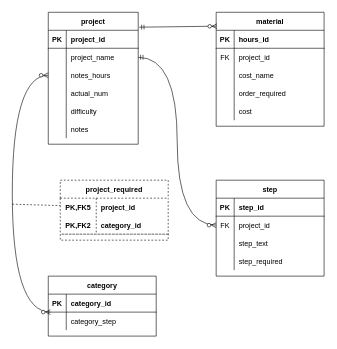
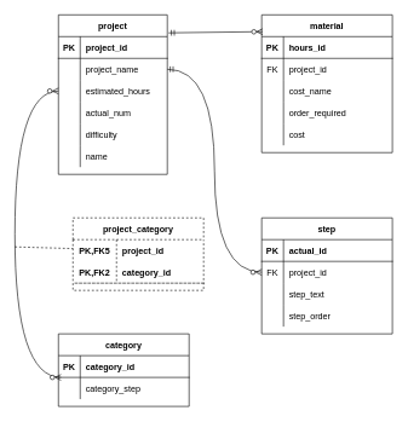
  <mxCell id="0" />
  <mxCell id="1" parent="0" />
  <mxCell id="2" value="project" style="shape=table;startSize=30;container=1;collapsible=1;childLayout=tableLayout;fixedRows=1;rowLines=0;fontStyle=1;align=center;resizeLast=1;" vertex="1" parent="1"><mxGeometry x="80" y="20" width="150" height="220" as="geometry" /></mxCell>
  <mxCell id="3" value="" style="shape=tableRow;horizontal=0;startSize=0;swimlaneHead=0;swimlaneBody=0;fillColor=none;collapsible=0;dropTarget=0;points=[[0,0.5],[1,0.5]];portConstraint=eastwest;top=0;left=0;right=0;bottom=1;" vertex="1" parent="2"><mxGeometry y="30" width="150" height="30" as="geometry" /></mxCell>
  <mxCell id="4" value="PK" style="shape=partialRectangle;connectable=0;fillColor=none;top=0;left=0;bottom=0;right=0;fontStyle=1;overflow=hidden;" vertex="1" parent="3"><mxGeometry width="30" height="30" as="geometry"><mxRectangle width="30" height="30" as="alternateBounds" /></mxGeometry></mxCell>
  <mxCell id="5" value="project_id" style="shape=partialRectangle;connectable=0;fillColor=none;top=0;left=0;bottom=0;right=0;align=left;spacingLeft=6;fontStyle=1;overflow=hidden;" vertex="1" parent="3"><mxGeometry x="30" width="120" height="30" as="geometry"><mxRectangle width="120" height="30" as="alternateBounds" /></mxGeometry></mxCell>
  <mxCell id="6" value="" style="shape=tableRow;horizontal=0;startSize=0;swimlaneHead=0;swimlaneBody=0;fillColor=none;collapsible=0;dropTarget=0;points=[[0,0.5],[1,0.5]];portConstraint=eastwest;top=0;left=0;right=0;bottom=0;" vertex="1" parent="2"><mxGeometry y="60" width="150" height="30" as="geometry" /></mxCell>
  <mxCell id="7" value="" style="shape=partialRectangle;connectable=0;fillColor=none;top=0;left=0;bottom=0;right=0;editable=1;overflow=hidden;" vertex="1" parent="6"><mxGeometry width="30" height="30" as="geometry"><mxRectangle width="30" height="30" as="alternateBounds" /></mxGeometry></mxCell>
  <mxCell id="8" value="project_name" style="shape=partialRectangle;connectable=0;fillColor=none;top=0;left=0;bottom=0;right=0;align=left;spacingLeft=6;overflow=hidden;" vertex="1" parent="6"><mxGeometry x="30" width="120" height="30" as="geometry"><mxRectangle width="120" height="30" as="alternateBounds" /></mxGeometry></mxCell>
  <mxCell id="9" value="" style="shape=tableRow;horizontal=0;startSize=0;swimlaneHead=0;swimlaneBody=0;fillColor=none;collapsible=0;dropTarget=0;points=[[0,0.5],[1,0.5]];portConstraint=eastwest;top=0;left=0;right=0;bottom=0;" vertex="1" parent="2"><mxGeometry y="90" width="150" height="30" as="geometry" /></mxCell>
  <mxCell id="10" value="" style="shape=partialRectangle;connectable=0;fillColor=none;top=0;left=0;bottom=0;right=0;editable=1;overflow=hidden;" vertex="1" parent="9"><mxGeometry width="30" height="30" as="geometry"><mxRectangle width="30" height="30" as="alternateBounds" /></mxGeometry></mxCell>
- <mxCell id="11" value="notes_hours" style="shape=partialRectangle;connectable=0;fillColor=none;top=0;left=0;bottom=0;right=0;align=left;spacingLeft=6;overflow=hidden;" vertex="1" parent="9"><mxGeometry x="30" width="120" height="30" as="geometry"><mxRectangle width="120" height="30" as="alternateBounds" /></mxGeometry></mxCell>
+ <mxCell id="11" value="estimated_hours" style="shape=partialRectangle;connectable=0;fillColor=none;top=0;left=0;bottom=0;right=0;align=left;spacingLeft=6;overflow=hidden;" vertex="1" parent="9"><mxGeometry x="30" width="120" height="30" as="geometry"><mxRectangle width="120" height="30" as="alternateBounds" /></mxGeometry></mxCell>
  <mxCell id="12" value="" style="shape=tableRow;horizontal=0;startSize=0;swimlaneHead=0;swimlaneBody=0;fillColor=none;collapsible=0;dropTarget=0;points=[[0,0.5],[1,0.5]];portConstraint=eastwest;top=0;left=0;right=0;bottom=0;" vertex="1" parent="2"><mxGeometry y="120" width="150" height="30" as="geometry" /></mxCell>
  <mxCell id="13" value="" style="shape=partialRectangle;connectable=0;fillColor=none;top=0;left=0;bottom=0;right=0;editable=1;overflow=hidden;" vertex="1" parent="12"><mxGeometry width="30" height="30" as="geometry"><mxRectangle width="30" height="30" as="alternateBounds" /></mxGeometry></mxCell>
  <mxCell id="14" value="actual_num" style="shape=partialRectangle;connectable=0;fillColor=none;top=0;left=0;bottom=0;right=0;align=left;spacingLeft=6;overflow=hidden;" vertex="1" parent="12"><mxGeometry x="30" width="120" height="30" as="geometry"><mxRectangle width="120" height="30" as="alternateBounds" /></mxGeometry></mxCell>
  <mxCell id="15" style="shape=tableRow;horizontal=0;startSize=0;swimlaneHead=0;swimlaneBody=0;fillColor=none;collapsible=0;dropTarget=0;points=[[0,0.5],[1,0.5]];portConstraint=eastwest;top=0;left=0;right=0;bottom=0;" vertex="1" parent="2"><mxGeometry y="150" width="150" height="30" as="geometry" /></mxCell>
  <mxCell id="16" style="shape=partialRectangle;connectable=0;fillColor=none;top=0;left=0;bottom=0;right=0;editable=1;overflow=hidden;" vertex="1" parent="15"><mxGeometry width="30" height="30" as="geometry"><mxRectangle width="30" height="30" as="alternateBounds" /></mxGeometry></mxCell>
  <mxCell id="17" value="difficulty" style="shape=partialRectangle;connectable=0;fillColor=none;top=0;left=0;bottom=0;right=0;align=left;spacingLeft=6;overflow=hidden;" vertex="1" parent="15"><mxGeometry x="30" width="120" height="30" as="geometry"><mxRectangle width="120" height="30" as="alternateBounds" /></mxGeometry></mxCell>
  <mxCell id="18" style="shape=tableRow;horizontal=0;startSize=0;swimlaneHead=0;swimlaneBody=0;fillColor=none;collapsible=0;dropTarget=0;points=[[0,0.5],[1,0.5]];portConstraint=eastwest;top=0;left=0;right=0;bottom=0;" vertex="1" parent="2"><mxGeometry y="180" width="150" height="30" as="geometry" /></mxCell>
  <mxCell id="19" style="shape=partialRectangle;connectable=0;fillColor=none;top=0;left=0;bottom=0;right=0;editable=1;overflow=hidden;" vertex="1" parent="18"><mxGeometry width="30" height="30" as="geometry"><mxRectangle width="30" height="30" as="alternateBounds" /></mxGeometry></mxCell>
- <mxCell id="20" value="notes" style="shape=partialRectangle;connectable=0;fillColor=none;top=0;left=0;bottom=0;right=0;align=left;spacingLeft=6;overflow=hidden;" vertex="1" parent="18"><mxGeometry x="30" width="120" height="30" as="geometry"><mxRectangle width="120" height="30" as="alternateBounds" /></mxGeometry></mxCell>
+ <mxCell id="20" value="name" style="shape=partialRectangle;connectable=0;fillColor=none;top=0;left=0;bottom=0;right=0;align=left;spacingLeft=6;overflow=hidden;" vertex="1" parent="18"><mxGeometry x="30" width="120" height="30" as="geometry"><mxRectangle width="120" height="30" as="alternateBounds" /></mxGeometry></mxCell>
  <mxCell id="21" value="material" style="shape=table;startSize=30;container=1;collapsible=1;childLayout=tableLayout;fixedRows=1;rowLines=0;fontStyle=1;align=center;resizeLast=1;" vertex="1" parent="1"><mxGeometry x="360" y="20" width="180" height="190" as="geometry" /></mxCell>
  <mxCell id="22" value="" style="shape=tableRow;horizontal=0;startSize=0;swimlaneHead=0;swimlaneBody=0;fillColor=none;collapsible=0;dropTarget=0;points=[[0,0.5],[1,0.5]];portConstraint=eastwest;top=0;left=0;right=0;bottom=1;" vertex="1" parent="21"><mxGeometry y="30" width="180" height="30" as="geometry" /></mxCell>
  <mxCell id="23" value="PK" style="shape=partialRectangle;connectable=0;fillColor=none;top=0;left=0;bottom=0;right=0;fontStyle=1;overflow=hidden;" vertex="1" parent="22"><mxGeometry width="30" height="30" as="geometry"><mxRectangle width="30" height="30" as="alternateBounds" /></mxGeometry></mxCell>
  <mxCell id="24" value="hours_id" style="shape=partialRectangle;connectable=0;fillColor=none;top=0;left=0;bottom=0;right=0;align=left;spacingLeft=6;fontStyle=1;overflow=hidden;" vertex="1" parent="22"><mxGeometry x="30" width="150" height="30" as="geometry"><mxRectangle width="150" height="30" as="alternateBounds" /></mxGeometry></mxCell>
  <mxCell id="25" value="" style="shape=tableRow;horizontal=0;startSize=0;swimlaneHead=0;swimlaneBody=0;fillColor=none;collapsible=0;dropTarget=0;points=[[0,0.5],[1,0.5]];portConstraint=eastwest;top=0;left=0;right=0;bottom=0;" vertex="1" parent="21"><mxGeometry y="60" width="180" height="30" as="geometry" /></mxCell>
  <mxCell id="26" value="FK" style="shape=partialRectangle;connectable=0;fillColor=none;top=0;left=0;bottom=0;right=0;editable=1;overflow=hidden;" vertex="1" parent="25"><mxGeometry width="30" height="30" as="geometry"><mxRectangle width="30" height="30" as="alternateBounds" /></mxGeometry></mxCell>
  <mxCell id="27" value="project_id" style="shape=partialRectangle;connectable=0;fillColor=none;top=0;left=0;bottom=0;right=0;align=left;spacingLeft=6;overflow=hidden;" vertex="1" parent="25"><mxGeometry x="30" width="150" height="30" as="geometry"><mxRectangle width="150" height="30" as="alternateBounds" /></mxGeometry></mxCell>
  <mxCell id="28" value="" style="shape=tableRow;horizontal=0;startSize=0;swimlaneHead=0;swimlaneBody=0;fillColor=none;collapsible=0;dropTarget=0;points=[[0,0.5],[1,0.5]];portConstraint=eastwest;top=0;left=0;right=0;bottom=0;" vertex="1" parent="21"><mxGeometry y="90" width="180" height="30" as="geometry" /></mxCell>
  <mxCell id="29" value="" style="shape=partialRectangle;connectable=0;fillColor=none;top=0;left=0;bottom=0;right=0;editable=1;overflow=hidden;" vertex="1" parent="28"><mxGeometry width="30" height="30" as="geometry"><mxRectangle width="30" height="30" as="alternateBounds" /></mxGeometry></mxCell>
  <mxCell id="30" value="cost_name" style="shape=partialRectangle;connectable=0;fillColor=none;top=0;left=0;bottom=0;right=0;align=left;spacingLeft=6;overflow=hidden;" vertex="1" parent="28"><mxGeometry x="30" width="150" height="30" as="geometry"><mxRectangle width="150" height="30" as="alternateBounds" /></mxGeometry></mxCell>
  <mxCell id="31" value="" style="shape=tableRow;horizontal=0;startSize=0;swimlaneHead=0;swimlaneBody=0;fillColor=none;collapsible=0;dropTarget=0;points=[[0,0.5],[1,0.5]];portConstraint=eastwest;top=0;left=0;right=0;bottom=0;" vertex="1" parent="21"><mxGeometry y="120" width="180" height="30" as="geometry" /></mxCell>
  <mxCell id="32" value="" style="shape=partialRectangle;connectable=0;fillColor=none;top=0;left=0;bottom=0;right=0;editable=1;overflow=hidden;" vertex="1" parent="31"><mxGeometry width="30" height="30" as="geometry"><mxRectangle width="30" height="30" as="alternateBounds" /></mxGeometry></mxCell>
  <mxCell id="33" value="order_required" style="shape=partialRectangle;connectable=0;fillColor=none;top=0;left=0;bottom=0;right=0;align=left;spacingLeft=6;overflow=hidden;" vertex="1" parent="31"><mxGeometry x="30" width="150" height="30" as="geometry"><mxRectangle width="150" height="30" as="alternateBounds" /></mxGeometry></mxCell>
  <mxCell id="34" style="shape=tableRow;horizontal=0;startSize=0;swimlaneHead=0;swimlaneBody=0;fillColor=none;collapsible=0;dropTarget=0;points=[[0,0.5],[1,0.5]];portConstraint=eastwest;top=0;left=0;right=0;bottom=0;" vertex="1" parent="21"><mxGeometry y="150" width="180" height="30" as="geometry" /></mxCell>
  <mxCell id="35" style="shape=partialRectangle;connectable=0;fillColor=none;top=0;left=0;bottom=0;right=0;editable=1;overflow=hidden;" vertex="1" parent="34"><mxGeometry width="30" height="30" as="geometry"><mxRectangle width="30" height="30" as="alternateBounds" /></mxGeometry></mxCell>
  <mxCell id="36" value="cost" style="shape=partialRectangle;connectable=0;fillColor=none;top=0;left=0;bottom=0;right=0;align=left;spacingLeft=6;overflow=hidden;" vertex="1" parent="34"><mxGeometry x="30" width="150" height="30" as="geometry"><mxRectangle width="150" height="30" as="alternateBounds" /></mxGeometry></mxCell>
  <mxCell id="37" value="step" style="shape=table;startSize=30;container=1;collapsible=1;childLayout=tableLayout;fixedRows=1;rowLines=0;fontStyle=1;align=center;resizeLast=1;" vertex="1" parent="1"><mxGeometry x="360" y="300" width="180" height="160" as="geometry" /></mxCell>
  <mxCell id="38" value="" style="shape=tableRow;horizontal=0;startSize=0;swimlaneHead=0;swimlaneBody=0;fillColor=none;collapsible=0;dropTarget=0;points=[[0,0.5],[1,0.5]];portConstraint=eastwest;top=0;left=0;right=0;bottom=1;" vertex="1" parent="37"><mxGeometry y="30" width="180" height="30" as="geometry" /></mxCell>
  <mxCell id="39" value="PK" style="shape=partialRectangle;connectable=0;fillColor=none;top=0;left=0;bottom=0;right=0;fontStyle=1;overflow=hidden;" vertex="1" parent="38"><mxGeometry width="30" height="30" as="geometry"><mxRectangle width="30" height="30" as="alternateBounds" /></mxGeometry></mxCell>
- <mxCell id="40" value="step_id" style="shape=partialRectangle;connectable=0;fillColor=none;top=0;left=0;bottom=0;right=0;align=left;spacingLeft=6;fontStyle=1;overflow=hidden;" vertex="1" parent="38"><mxGeometry x="30" width="150" height="30" as="geometry"><mxRectangle width="150" height="30" as="alternateBounds" /></mxGeometry></mxCell>
+ <mxCell id="40" value="actual_id" style="shape=partialRectangle;connectable=0;fillColor=none;top=0;left=0;bottom=0;right=0;align=left;spacingLeft=6;fontStyle=1;overflow=hidden;" vertex="1" parent="38"><mxGeometry x="30" width="150" height="30" as="geometry"><mxRectangle width="150" height="30" as="alternateBounds" /></mxGeometry></mxCell>
  <mxCell id="41" value="" style="shape=tableRow;horizontal=0;startSize=0;swimlaneHead=0;swimlaneBody=0;fillColor=none;collapsible=0;dropTarget=0;points=[[0,0.5],[1,0.5]];portConstraint=eastwest;top=0;left=0;right=0;bottom=0;" vertex="1" parent="37"><mxGeometry y="60" width="180" height="30" as="geometry" /></mxCell>
  <mxCell id="42" value="FK" style="shape=partialRectangle;connectable=0;fillColor=none;top=0;left=0;bottom=0;right=0;editable=1;overflow=hidden;" vertex="1" parent="41"><mxGeometry width="30" height="30" as="geometry"><mxRectangle width="30" height="30" as="alternateBounds" /></mxGeometry></mxCell>
  <mxCell id="43" value="project_id" style="shape=partialRectangle;connectable=0;fillColor=none;top=0;left=0;bottom=0;right=0;align=left;spacingLeft=6;overflow=hidden;" vertex="1" parent="41"><mxGeometry x="30" width="150" height="30" as="geometry"><mxRectangle width="150" height="30" as="alternateBounds" /></mxGeometry></mxCell>
  <mxCell id="44" value="" style="shape=tableRow;horizontal=0;startSize=0;swimlaneHead=0;swimlaneBody=0;fillColor=none;collapsible=0;dropTarget=0;points=[[0,0.5],[1,0.5]];portConstraint=eastwest;top=0;left=0;right=0;bottom=0;" vertex="1" parent="37"><mxGeometry y="90" width="180" height="30" as="geometry" /></mxCell>
  <mxCell id="45" value="" style="shape=partialRectangle;connectable=0;fillColor=none;top=0;left=0;bottom=0;right=0;editable=1;overflow=hidden;" vertex="1" parent="44"><mxGeometry width="30" height="30" as="geometry"><mxRectangle width="30" height="30" as="alternateBounds" /></mxGeometry></mxCell>
  <mxCell id="46" value="step_text" style="shape=partialRectangle;connectable=0;fillColor=none;top=0;left=0;bottom=0;right=0;align=left;spacingLeft=6;overflow=hidden;" vertex="1" parent="44"><mxGeometry x="30" width="150" height="30" as="geometry"><mxRectangle width="150" height="30" as="alternateBounds" /></mxGeometry></mxCell>
  <mxCell id="47" value="" style="shape=tableRow;horizontal=0;startSize=0;swimlaneHead=0;swimlaneBody=0;fillColor=none;collapsible=0;dropTarget=0;points=[[0,0.5],[1,0.5]];portConstraint=eastwest;top=0;left=0;right=0;bottom=0;" vertex="1" parent="37"><mxGeometry y="120" width="180" height="30" as="geometry" /></mxCell>
  <mxCell id="48" value="" style="shape=partialRectangle;connectable=0;fillColor=none;top=0;left=0;bottom=0;right=0;editable=1;overflow=hidden;" vertex="1" parent="47"><mxGeometry width="30" height="30" as="geometry"><mxRectangle width="30" height="30" as="alternateBounds" /></mxGeometry></mxCell>
- <mxCell id="49" value="step_required" style="shape=partialRectangle;connectable=0;fillColor=none;top=0;left=0;bottom=0;right=0;align=left;spacingLeft=6;overflow=hidden;" vertex="1" parent="47"><mxGeometry x="30" width="150" height="30" as="geometry"><mxRectangle width="150" height="30" as="alternateBounds" /></mxGeometry></mxCell>
+ <mxCell id="49" value="step_order" style="shape=partialRectangle;connectable=0;fillColor=none;top=0;left=0;bottom=0;right=0;align=left;spacingLeft=6;overflow=hidden;" vertex="1" parent="47"><mxGeometry x="30" width="150" height="30" as="geometry"><mxRectangle width="150" height="30" as="alternateBounds" /></mxGeometry></mxCell>
  <mxCell id="50" value="category" style="shape=table;startSize=30;container=1;collapsible=1;childLayout=tableLayout;fixedRows=1;rowLines=0;fontStyle=1;align=center;resizeLast=1;" vertex="1" parent="1"><mxGeometry x="80" y="460" width="180" height="100" as="geometry" /></mxCell>
  <mxCell id="51" value="" style="shape=tableRow;horizontal=0;startSize=0;swimlaneHead=0;swimlaneBody=0;fillColor=none;collapsible=0;dropTarget=0;points=[[0,0.5],[1,0.5]];portConstraint=eastwest;top=0;left=0;right=0;bottom=1;" vertex="1" parent="50"><mxGeometry y="30" width="180" height="30" as="geometry" /></mxCell>
  <mxCell id="52" value="PK" style="shape=partialRectangle;connectable=0;fillColor=none;top=0;left=0;bottom=0;right=0;fontStyle=1;overflow=hidden;" vertex="1" parent="51"><mxGeometry width="30" height="30" as="geometry"><mxRectangle width="30" height="30" as="alternateBounds" /></mxGeometry></mxCell>
  <mxCell id="53" value="category_id" style="shape=partialRectangle;connectable=0;fillColor=none;top=0;left=0;bottom=0;right=0;align=left;spacingLeft=6;fontStyle=1;overflow=hidden;" vertex="1" parent="51"><mxGeometry x="30" width="150" height="30" as="geometry"><mxRectangle width="150" height="30" as="alternateBounds" /></mxGeometry></mxCell>
  <mxCell id="54" value="" style="shape=tableRow;horizontal=0;startSize=0;swimlaneHead=0;swimlaneBody=0;fillColor=none;collapsible=0;dropTarget=0;points=[[0,0.5],[1,0.5]];portConstraint=eastwest;top=0;left=0;right=0;bottom=0;" vertex="1" parent="50"><mxGeometry y="60" width="180" height="30" as="geometry" /></mxCell>
  <mxCell id="55" value="" style="shape=partialRectangle;connectable=0;fillColor=none;top=0;left=0;bottom=0;right=0;editable=1;overflow=hidden;" vertex="1" parent="54"><mxGeometry width="30" height="30" as="geometry"><mxRectangle width="30" height="30" as="alternateBounds" /></mxGeometry></mxCell>
  <mxCell id="56" value="category_step" style="shape=partialRectangle;connectable=0;fillColor=none;top=0;left=0;bottom=0;right=0;align=left;spacingLeft=6;overflow=hidden;" vertex="1" parent="54"><mxGeometry x="30" width="150" height="30" as="geometry"><mxRectangle width="150" height="30" as="alternateBounds" /></mxGeometry></mxCell>
- <mxCell id="57" value="project_required" style="shape=table;startSize=30;container=1;collapsible=1;childLayout=tableLayout;fixedRows=1;rowLines=0;fontStyle=1;align=center;resizeLast=1;dashed=1;strokeColor=#000000;shadow=0;" vertex="1" parent="1"><mxGeometry x="100" y="300" width="180" height="100" as="geometry" /></mxCell>
+ <mxCell id="57" value="project_category" style="shape=table;startSize=30;container=1;collapsible=1;childLayout=tableLayout;fixedRows=1;rowLines=0;fontStyle=1;align=center;resizeLast=1;dashed=1;strokeColor=#000000;shadow=0;" vertex="1" parent="1"><mxGeometry x="100" y="300" width="180" height="100" as="geometry" /></mxCell>
  <mxCell id="58" value="" style="shape=tableRow;horizontal=0;startSize=0;swimlaneHead=0;swimlaneBody=0;fillColor=none;collapsible=0;dropTarget=0;points=[[0,0.5],[1,0.5]];portConstraint=eastwest;top=0;left=0;right=0;bottom=0;dashed=1;" vertex="1" parent="57"><mxGeometry y="30" width="180" height="30" as="geometry" /></mxCell>
  <mxCell id="59" value="PK,FK5" style="shape=partialRectangle;connectable=0;fillColor=none;top=0;left=0;bottom=0;right=0;fontStyle=1;overflow=hidden;dashed=1;" vertex="1" parent="58"><mxGeometry width="60" height="30" as="geometry"><mxRectangle width="60" height="30" as="alternateBounds" /></mxGeometry></mxCell>
  <mxCell id="60" value="project_id" style="shape=partialRectangle;connectable=0;fillColor=none;top=0;left=0;bottom=0;right=0;align=left;spacingLeft=6;fontStyle=1;overflow=hidden;dashed=1;" vertex="1" parent="58"><mxGeometry x="60" width="120" height="30" as="geometry"><mxRectangle width="120" height="30" as="alternateBounds" /></mxGeometry></mxCell>
  <mxCell id="61" value="" style="shape=tableRow;horizontal=0;startSize=0;swimlaneHead=0;swimlaneBody=0;fillColor=none;collapsible=0;dropTarget=0;points=[[0,0.5],[1,0.5]];portConstraint=eastwest;top=0;left=0;right=0;bottom=1;dashed=1;" vertex="1" parent="57"><mxGeometry y="60" width="180" height="30" as="geometry" /></mxCell>
  <mxCell id="62" value="PK,FK2" style="shape=partialRectangle;connectable=0;fillColor=none;top=0;left=0;bottom=0;right=0;fontStyle=1;overflow=hidden;dashed=1;" vertex="1" parent="61"><mxGeometry width="60" height="30" as="geometry"><mxRectangle width="60" height="30" as="alternateBounds" /></mxGeometry></mxCell>
  <mxCell id="63" value="category_id" style="shape=partialRectangle;connectable=0;fillColor=none;top=0;left=0;bottom=0;right=0;align=left;spacingLeft=6;fontStyle=1;overflow=hidden;dashed=1;strokeColor=#000000;" vertex="1" parent="61"><mxGeometry x="60" width="120" height="30" as="geometry"><mxRectangle width="120" height="30" as="alternateBounds" /></mxGeometry></mxCell>
  <mxCell id="64" value="" style="edgeStyle=orthogonalEdgeStyle;fontSize=12;html=1;endArrow=ERzeroToMany;endFill=1;startArrow=ERzeroToMany;rounded=0;entryX=0;entryY=0.5;entryDx=0;entryDy=0;exitX=0.02;exitY=1;exitDx=0;exitDy=0;exitPerimeter=0;curved=1;" edge="1" parent="1" source="51" target="9"><mxGeometry width="100" height="100" relative="1" as="geometry"><mxPoint x="10" y="370" as="sourcePoint" /><mxPoint x="110" y="270" as="targetPoint" /><Array as="points"><mxPoint x="20" y="520" /><mxPoint x="20" y="125" /></Array></mxGeometry></mxCell>
  <mxCell id="65" value="" style="fontSize=12;html=1;endArrow=none;endFill=0;rounded=0;dashed=1;" edge="1" parent="1" target="58"><mxGeometry width="100" height="100" relative="1" as="geometry"><mxPoint x="20" y="340" as="sourcePoint" /><mxPoint x="160" y="330" as="targetPoint" /></mxGeometry></mxCell>
  <mxCell id="66" value="" style="edgeStyle=orthogonalEdgeStyle;fontSize=12;html=1;endArrow=ERzeroToMany;endFill=1;rounded=0;entryX=0;entryY=0.5;entryDx=0;entryDy=0;exitX=1;exitY=0.5;exitDx=0;exitDy=0;curved=1;startArrow=ERmandOne;startFill=0;" edge="1" parent="1" source="6" target="41"><mxGeometry width="100" height="100" relative="1" as="geometry"><mxPoint x="270" y="300" as="sourcePoint" /><mxPoint x="370" y="200" as="targetPoint" /></mxGeometry></mxCell>
  <mxCell id="67" value="" style="fontSize=12;html=1;endArrow=ERzeroToMany;endFill=1;rounded=0;entryX=0.007;entryY=0.122;entryDx=0;entryDy=0;exitX=1.011;exitY=-0.173;exitDx=0;exitDy=0;startArrow=ERmandOne;startFill=0;entryPerimeter=0;exitPerimeter=0;" edge="1" parent="1" source="3" target="21"><mxGeometry width="100" height="100" relative="1" as="geometry"><mxPoint x="240" y="105" as="sourcePoint" /><mxPoint x="370" y="385" as="targetPoint" /></mxGeometry></mxCell>
